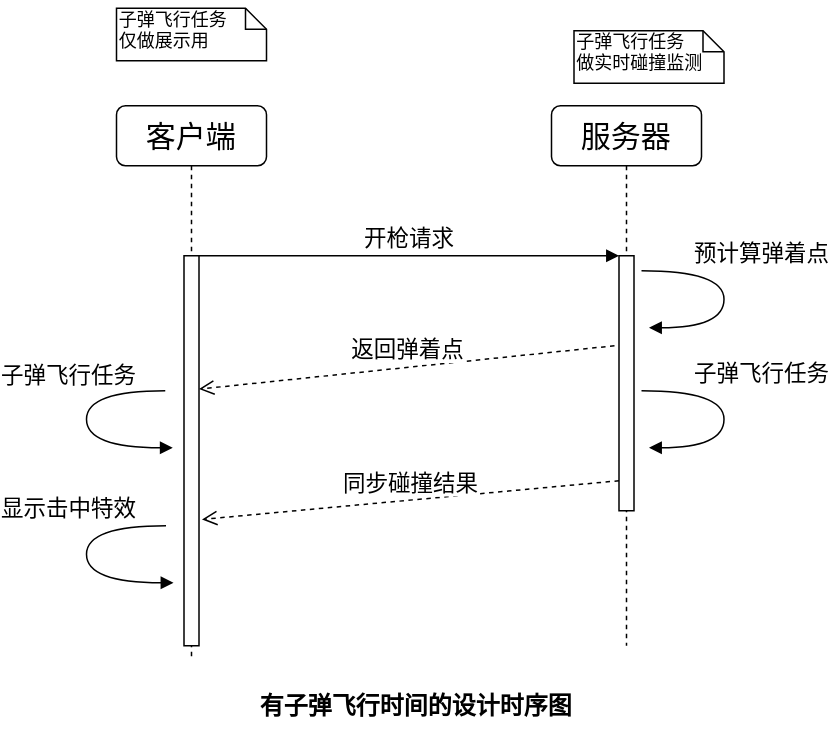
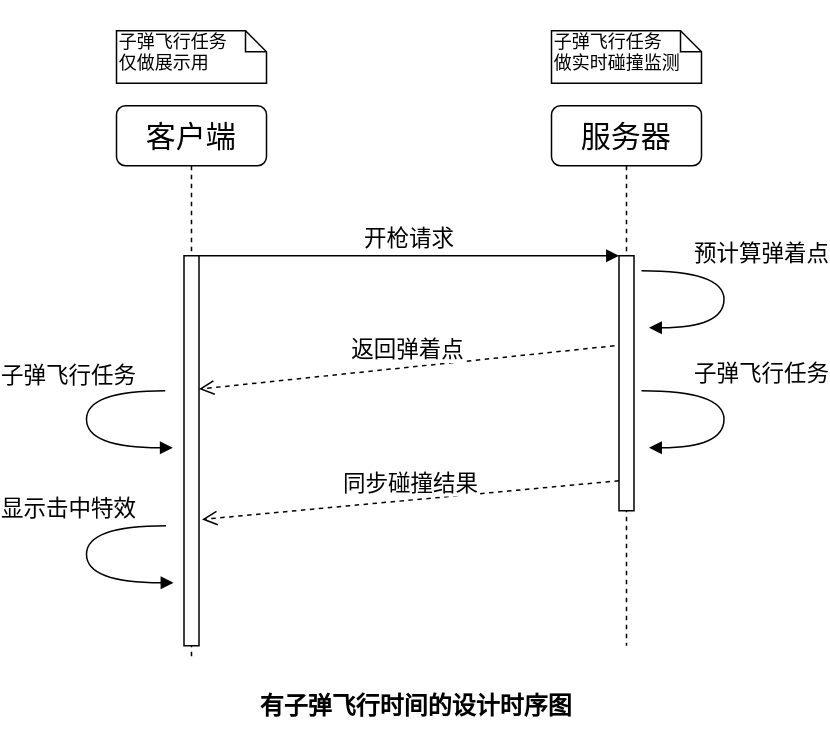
  <mxCell id="0" />
  <mxCell id="1" parent="0" />
  <mxCell id="2" value="&lt;font style=&quot;font-size: 20px&quot;&gt;服务器&lt;/font&gt;" style="shape=umlLifeline;perimeter=lifelinePerimeter;whiteSpace=wrap;html=1;container=1;collapsible=0;recursiveResize=0;outlineConnect=0;rounded=1;shadow=0;comic=0;labelBackgroundColor=none;strokeWidth=1;fontFamily=Verdana;fontSize=12;align=center;" parent="1" vertex="1"><mxGeometry x="330" y="70" width="100" height="360" as="geometry" /></mxCell>
  <mxCell id="3" value="" style="html=1;points=[];perimeter=orthogonalPerimeter;rounded=0;shadow=0;comic=0;labelBackgroundColor=none;strokeWidth=1;fontFamily=Verdana;fontSize=12;align=center;" parent="2" vertex="1"><mxGeometry x="45" y="100" width="10" height="170" as="geometry" /></mxCell>
  <mxCell id="4" value="&lt;font style=&quot;font-size: 20px&quot;&gt;客户端&lt;/font&gt;" style="shape=umlLifeline;perimeter=lifelinePerimeter;whiteSpace=wrap;html=1;container=1;collapsible=0;recursiveResize=0;outlineConnect=0;rounded=1;shadow=0;comic=0;labelBackgroundColor=none;strokeWidth=1;fontFamily=Verdana;fontSize=12;align=center;" parent="1" vertex="1"><mxGeometry x="40" y="70" width="100" height="370" as="geometry" /></mxCell>
  <mxCell id="5" value="" style="html=1;points=[];perimeter=orthogonalPerimeter;rounded=0;shadow=0;comic=0;labelBackgroundColor=none;strokeWidth=1;fontFamily=Verdana;fontSize=12;align=center;" parent="4" vertex="1"><mxGeometry x="45" y="100" width="10" height="260" as="geometry" /></mxCell>
  <mxCell id="6" value="&lt;font style=&quot;font-size: 15px&quot;&gt;开枪请求&lt;/font&gt;" style="html=1;verticalAlign=bottom;endArrow=block;entryX=0;entryY=0;labelBackgroundColor=none;fontFamily=Verdana;fontSize=12;edgeStyle=elbowEdgeStyle;elbow=vertical;" parent="1" source="5" target="3" edge="1"><mxGeometry relative="1" as="geometry"><mxPoint x="160" y="180" as="sourcePoint" /></mxGeometry></mxCell>
- <mxCell id="7" value="&lt;div&gt;子弹飞行任务&lt;/div&gt;&lt;div&gt;仅做展示用&lt;/div&gt;" style="shape=note;whiteSpace=wrap;html=1;size=14;verticalAlign=top;align=left;spacingTop=-6;rounded=0;shadow=0;comic=0;labelBackgroundColor=none;strokeWidth=1;fontFamily=Verdana;fontSize=12" parent="1" vertex="1"><mxGeometry x="40" y="5" width="100" height="35" as="geometry" /></mxCell>
- <mxCell id="8" value="&lt;div&gt;子弹飞行任务&lt;/div&gt;&lt;div&gt;做实时碰撞监测&lt;br&gt;&lt;/div&gt;" style="shape=note;whiteSpace=wrap;html=1;size=14;verticalAlign=top;align=left;spacingTop=-6;rounded=0;shadow=0;comic=0;labelBackgroundColor=none;strokeWidth=1;fontFamily=Verdana;fontSize=12" parent="1" vertex="1"><mxGeometry x="345" y="20" width="100" height="35" as="geometry" /></mxCell>
+ <mxCell id="7" value="&lt;div&gt;子弹飞行任务&lt;/div&gt;&lt;div&gt;仅做展示用&lt;/div&gt;" style="shape=note;whiteSpace=wrap;html=1;size=14;verticalAlign=top;align=left;spacingTop=-6;rounded=0;shadow=0;comic=0;labelBackgroundColor=none;strokeWidth=1;fontFamily=Verdana;fontSize=12" parent="1" vertex="1"><mxGeometry x="40" y="20" width="100" height="35" as="geometry" /></mxCell>
+ <mxCell id="8" value="&lt;div&gt;子弹飞行任务&lt;/div&gt;&lt;div&gt;做实时碰撞监测&lt;br&gt;&lt;/div&gt;" style="shape=note;whiteSpace=wrap;html=1;size=14;verticalAlign=top;align=left;spacingTop=-6;rounded=0;shadow=0;comic=0;labelBackgroundColor=none;strokeWidth=1;fontFamily=Verdana;fontSize=12" parent="1" vertex="1"><mxGeometry x="330" y="20" width="100" height="35" as="geometry" /></mxCell>
  <mxCell id="9" value="返回弹着点" style="html=1;verticalAlign=bottom;endArrow=open;dashed=1;endSize=8;fontSize=15;entryX=1;entryY=0.342;entryDx=0;entryDy=0;entryPerimeter=0;" edge="1" parent="1" target="5"><mxGeometry relative="1" as="geometry"><mxPoint x="372" y="230" as="sourcePoint" /><mxPoint x="95" y="219" as="targetPoint" /></mxGeometry></mxCell>
  <mxCell id="10" value="&lt;font style=&quot;font-size: 15px&quot;&gt;预计算弹着点&lt;/font&gt;" style="html=1;verticalAlign=bottom;endArrow=block;labelBackgroundColor=none;fontFamily=Verdana;fontSize=12;elbow=vertical;edgeStyle=orthogonalEdgeStyle;curved=1;entryX=1;entryY=0.286;entryPerimeter=0;exitX=1.038;exitY=0.345;exitPerimeter=0;" edge="1" parent="1"><mxGeometry x="-0.231" y="25" relative="1" as="geometry"><mxPoint x="390" y="180" as="sourcePoint" /><mxPoint x="395" y="218" as="targetPoint" /><Array as="points"><mxPoint x="445" y="180" /><mxPoint x="445" y="218" /></Array><mxPoint as="offset" /></mxGeometry></mxCell>
  <mxCell id="11" value="&lt;font style=&quot;font-size: 15px&quot;&gt;子弹飞行任务&lt;/font&gt;" style="html=1;verticalAlign=bottom;endArrow=block;labelBackgroundColor=none;fontFamily=Verdana;fontSize=12;elbow=vertical;edgeStyle=orthogonalEdgeStyle;curved=1;entryX=1;entryY=0.286;entryPerimeter=0;exitX=1.038;exitY=0.345;exitPerimeter=0;" edge="1" parent="1"><mxGeometry x="-0.289" y="12" relative="1" as="geometry"><mxPoint x="72.5" y="260" as="sourcePoint" /><mxPoint x="77.5" y="298" as="targetPoint" /><Array as="points"><mxPoint x="20" y="260" /><mxPoint x="20" y="298" /></Array><mxPoint x="-24" as="offset" /></mxGeometry></mxCell>
  <mxCell id="12" value="&lt;font style=&quot;font-size: 15px&quot;&gt;子弹飞行任务&lt;/font&gt;" style="html=1;verticalAlign=bottom;endArrow=block;labelBackgroundColor=none;fontFamily=Verdana;fontSize=12;elbow=vertical;edgeStyle=orthogonalEdgeStyle;curved=1;entryX=1;entryY=0.286;entryPerimeter=0;exitX=1.038;exitY=0.345;exitPerimeter=0;" edge="1" parent="1"><mxGeometry x="-0.231" y="25" relative="1" as="geometry"><mxPoint x="390" y="260" as="sourcePoint" /><mxPoint x="395" y="298" as="targetPoint" /><Array as="points"><mxPoint x="445" y="260" /><mxPoint x="445" y="298" /></Array><mxPoint as="offset" /></mxGeometry></mxCell>
  <mxCell id="13" value="同步碰撞结果" style="html=1;verticalAlign=bottom;endArrow=open;dashed=1;endSize=8;fontSize=15;entryX=0.9;entryY=0.195;entryDx=0;entryDy=0;entryPerimeter=0;" edge="1" parent="1"><mxGeometry relative="1" as="geometry"><mxPoint x="375" y="320" as="sourcePoint" /><mxPoint x="97" y="345.8" as="targetPoint" /></mxGeometry></mxCell>
  <mxCell id="14" value="&lt;font style=&quot;font-size: 15px&quot;&gt;显示击中特效&lt;/font&gt;" style="html=1;verticalAlign=bottom;endArrow=block;labelBackgroundColor=none;fontFamily=Verdana;fontSize=12;elbow=vertical;edgeStyle=orthogonalEdgeStyle;curved=1;entryX=1;entryY=0.286;entryPerimeter=0;exitX=1.038;exitY=0.345;exitPerimeter=0;" edge="1" parent="1"><mxGeometry x="-0.289" y="12" relative="1" as="geometry"><mxPoint x="73" y="350" as="sourcePoint" /><mxPoint x="78" y="388" as="targetPoint" /><Array as="points"><mxPoint x="20" y="350" /><mxPoint x="20" y="388" /></Array><mxPoint x="-24" as="offset" /></mxGeometry></mxCell>
  <mxCell id="15" value="&lt;font style=&quot;font-size: 16px&quot;&gt;&lt;b&gt;有子弹飞行时间的设计时序图&lt;/b&gt;&lt;/font&gt;" style="text;html=1;strokeColor=none;fillColor=none;align=center;verticalAlign=middle;whiteSpace=wrap;rounded=0;fontSize=15;" vertex="1" parent="1"><mxGeometry x="70" y="460" width="340" height="20" as="geometry" /></mxCell>
